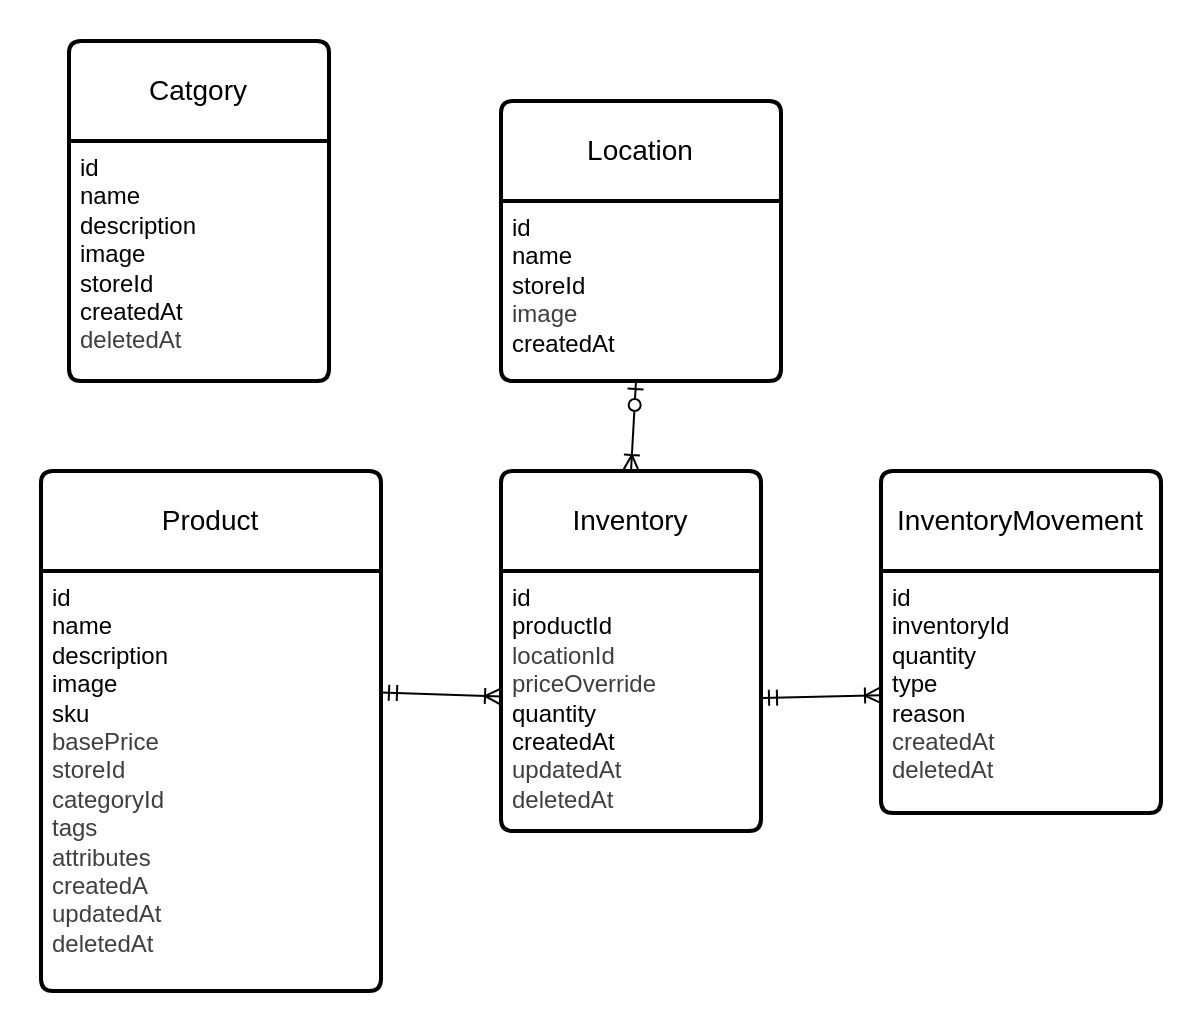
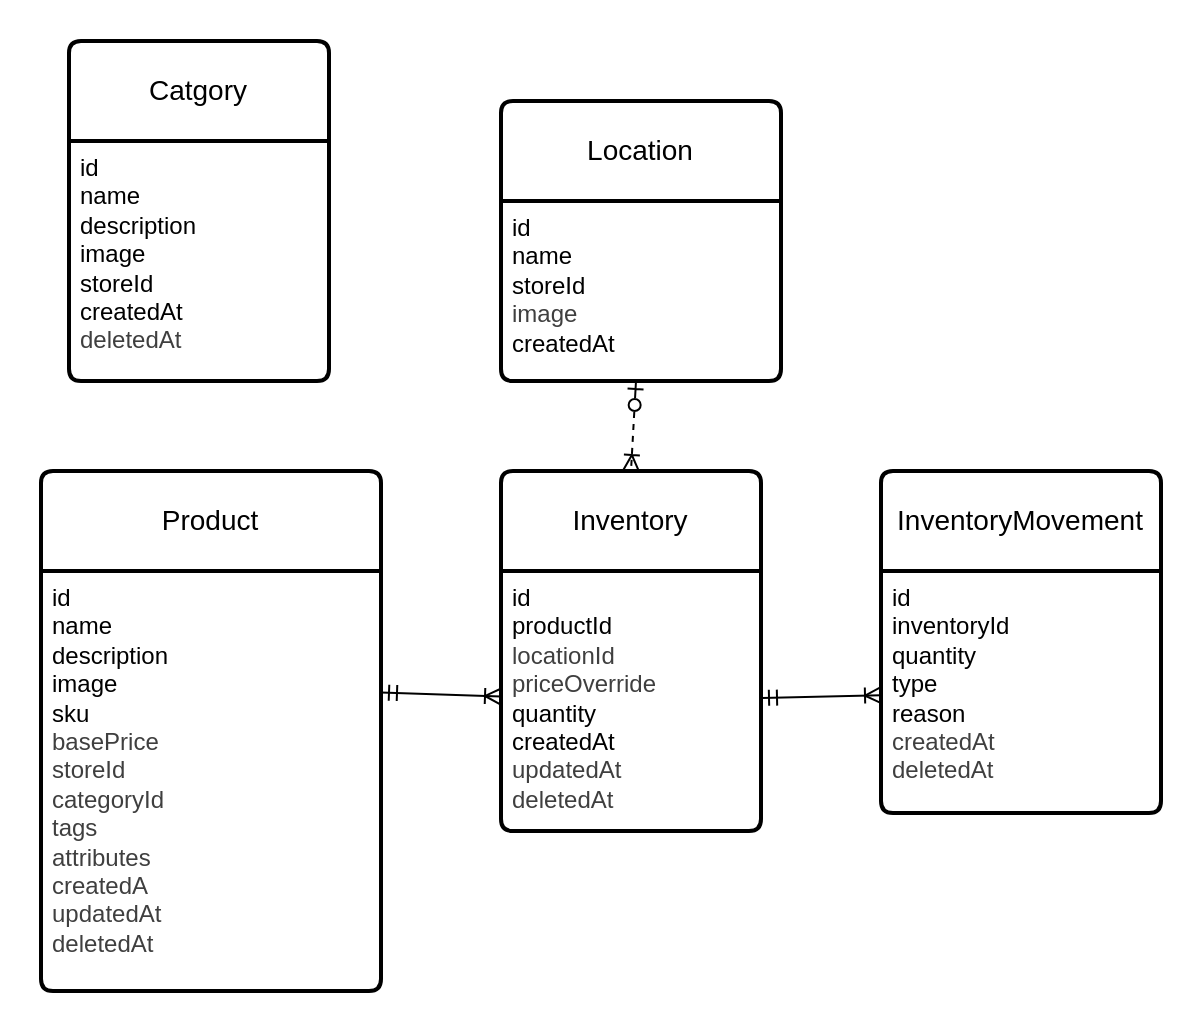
  <mxCell id="0" />
  <mxCell id="1" parent="0" />
  <mxCell id="2" value="Product" style="swimlane;childLayout=stackLayout;horizontal=1;startSize=50;horizontalStack=0;rounded=1;fontSize=14;fontStyle=0;strokeWidth=2;resizeParent=0;resizeLast=1;shadow=0;dashed=0;align=center;arcSize=4;whiteSpace=wrap;html=1;" parent="1" vertex="1"><mxGeometry x="20" y="235" width="170" height="260" as="geometry" /></mxCell>
  <mxCell id="3" value="id&lt;br&gt;name&lt;div&gt;&lt;div&gt;&lt;div&gt;description&lt;/div&gt;&lt;div&gt;image&lt;/div&gt;&lt;div&gt;sku&lt;/div&gt;&lt;div&gt;&lt;span style=&quot;color: rgb(63, 63, 63); background-color: transparent;&quot;&gt;basePrice&lt;/span&gt;&lt;/div&gt;&lt;div&gt;&lt;span style=&quot;color: rgb(63, 63, 63); background-color: transparent;&quot;&gt;storeId&lt;/span&gt;&lt;/div&gt;&lt;div&gt;&lt;span style=&quot;color: rgb(63, 63, 63); background-color: transparent;&quot;&gt;categoryId&lt;/span&gt;&lt;/div&gt;&lt;div&gt;&lt;span style=&quot;color: rgb(63, 63, 63); background-color: transparent;&quot;&gt;tags&lt;/span&gt;&lt;/div&gt;&lt;div&gt;&lt;span style=&quot;color: rgb(63, 63, 63); background-color: transparent;&quot;&gt;attributes&lt;/span&gt;&lt;/div&gt;&lt;div&gt;&lt;span style=&quot;color: rgb(63, 63, 63); background-color: transparent;&quot;&gt;createdA&lt;/span&gt;&lt;/div&gt;&lt;div&gt;&lt;span style=&quot;color: rgb(63, 63, 63); background-color: transparent;&quot;&gt;updatedAt&lt;/span&gt;&lt;/div&gt;&lt;div&gt;&lt;span style=&quot;color: rgb(63, 63, 63); background-color: transparent;&quot;&gt;deletedAt&lt;/span&gt;&lt;/div&gt;&lt;/div&gt;&lt;/div&gt;" style="align=left;strokeColor=none;fillColor=none;spacingLeft=4;fontSize=12;verticalAlign=top;resizable=0;rotatable=0;part=1;html=1;" parent="2" vertex="1"><mxGeometry y="50" width="170" height="210" as="geometry" /></mxCell>
  <mxCell id="4" value="Catgory" style="swimlane;childLayout=stackLayout;horizontal=1;startSize=50;horizontalStack=0;rounded=1;fontSize=14;fontStyle=0;strokeWidth=2;resizeParent=0;resizeLast=1;shadow=0;dashed=0;align=center;arcSize=4;whiteSpace=wrap;html=1;" parent="1" vertex="1"><mxGeometry x="34" y="20" width="130" height="170" as="geometry" /></mxCell>
  <mxCell id="5" value="id&lt;br&gt;name&lt;div&gt;description&lt;/div&gt;&lt;div&gt;image&lt;/div&gt;&lt;div&gt;&lt;span style=&quot;background-color: transparent;&quot;&gt;storeId&lt;/span&gt;&lt;/div&gt;&lt;div&gt;&lt;span style=&quot;background-color: transparent;&quot;&gt;createdAt&lt;/span&gt;&lt;/div&gt;&lt;div&gt;&lt;span style=&quot;color: rgb(63, 63, 63); background-color: transparent;&quot;&gt;deletedAt&lt;/span&gt;&lt;/div&gt;" style="align=left;strokeColor=none;fillColor=none;spacingLeft=4;fontSize=12;verticalAlign=top;resizable=0;rotatable=0;part=1;html=1;" parent="4" vertex="1"><mxGeometry y="50" width="130" height="120" as="geometry" /></mxCell>
  <mxCell id="6" value="Location" style="swimlane;childLayout=stackLayout;horizontal=1;startSize=50;horizontalStack=0;rounded=1;fontSize=14;fontStyle=0;strokeWidth=2;resizeParent=0;resizeLast=1;shadow=0;dashed=0;align=center;arcSize=4;whiteSpace=wrap;html=1;" parent="1" vertex="1"><mxGeometry x="250" y="50" width="140" height="140" as="geometry" /></mxCell>
  <mxCell id="7" value="id&lt;br&gt;name&lt;div&gt;&lt;span style=&quot;background-color: transparent;&quot;&gt;storeId&lt;/span&gt;&lt;/div&gt;&lt;div&gt;&lt;span style=&quot;color: rgb(63, 63, 63); background-color: transparent;&quot;&gt;image&lt;/span&gt;&lt;/div&gt;&lt;div&gt;&lt;span style=&quot;background-color: transparent;&quot;&gt;createdAt&lt;/span&gt;&lt;/div&gt;" style="align=left;strokeColor=none;fillColor=none;spacingLeft=4;fontSize=12;verticalAlign=top;resizable=0;rotatable=0;part=1;html=1;" parent="6" vertex="1"><mxGeometry y="50" width="140" height="90" as="geometry" /></mxCell>
  <mxCell id="8" value="Inventory" style="swimlane;childLayout=stackLayout;horizontal=1;startSize=50;horizontalStack=0;rounded=1;fontSize=14;fontStyle=0;strokeWidth=2;resizeParent=0;resizeLast=1;shadow=0;dashed=0;align=center;arcSize=4;whiteSpace=wrap;html=1;" parent="1" vertex="1"><mxGeometry x="250" y="235" width="130" height="180" as="geometry" /></mxCell>
  <mxCell id="9" value="id&lt;br&gt;&lt;div&gt;&lt;font color=&quot;#000000&quot;&gt;productId&lt;/font&gt;&lt;/div&gt;&lt;div&gt;&lt;span style=&quot;color: rgb(63, 63, 63); background-color: transparent;&quot;&gt;locationId&lt;/span&gt;&lt;/div&gt;&lt;div&gt;&lt;span style=&quot;color: rgb(63, 63, 63); background-color: transparent;&quot;&gt;priceOverride&lt;/span&gt;&lt;/div&gt;&lt;div&gt;quantity&lt;/div&gt;&lt;div&gt;&lt;span style=&quot;background-color: transparent;&quot;&gt;createdAt&lt;/span&gt;&lt;/div&gt;&lt;div&gt;&lt;span style=&quot;color: rgb(63, 63, 63);&quot;&gt;updatedAt&lt;/span&gt;&lt;span style=&quot;background-color: transparent;&quot;&gt;&lt;/span&gt;&lt;/div&gt;&lt;div&gt;&lt;span style=&quot;color: rgb(63, 63, 63); background-color: transparent;&quot;&gt;deletedAt&lt;/span&gt;&lt;/div&gt;" style="align=left;strokeColor=none;fillColor=none;spacingLeft=4;fontSize=12;verticalAlign=top;resizable=0;rotatable=0;part=1;html=1;" parent="8" vertex="1"><mxGeometry y="50" width="130" height="130" as="geometry" /></mxCell>
  <mxCell id="10" value="InventoryMovement" style="swimlane;childLayout=stackLayout;horizontal=1;startSize=50;horizontalStack=0;rounded=1;fontSize=14;fontStyle=0;strokeWidth=2;resizeParent=0;resizeLast=1;shadow=0;dashed=0;align=center;arcSize=4;whiteSpace=wrap;html=1;" parent="1" vertex="1"><mxGeometry x="440" y="235" width="140" height="171" as="geometry" /></mxCell>
  <mxCell id="11" value="id&lt;br&gt;&lt;div&gt;&lt;font color=&quot;#000000&quot;&gt;inventoryId&lt;/font&gt;&lt;/div&gt;&lt;div&gt;&lt;font color=&quot;#000000&quot;&gt;quantity&lt;/font&gt;&lt;/div&gt;&lt;div&gt;&lt;font color=&quot;#000000&quot;&gt;type&lt;/font&gt;&lt;/div&gt;&lt;div&gt;&lt;font color=&quot;#000000&quot;&gt;reason&lt;/font&gt;&lt;/div&gt;&lt;div&gt;&lt;span style=&quot;color: rgb(63, 63, 63); background-color: transparent;&quot;&gt;createdAt&lt;/span&gt;&lt;/div&gt;&lt;div&gt;&lt;span style=&quot;color: rgb(63, 63, 63); background-color: transparent;&quot;&gt;deletedAt&lt;/span&gt;&lt;/div&gt;" style="align=left;strokeColor=none;fillColor=none;spacingLeft=4;fontSize=12;verticalAlign=top;resizable=0;rotatable=0;part=1;html=1;" parent="10" vertex="1"><mxGeometry y="50" width="140" height="121" as="geometry" /></mxCell>
  <mxCell id="12" style="edgeStyle=none;html=1;startArrow=ERmandOne;startFill=0;endArrow=ERoneToMany;endFill=0;" parent="1" target="9" edge="1"><mxGeometry relative="1" as="geometry"><mxPoint x="190" y="345.69" as="sourcePoint" /><mxPoint x="250" y="327.119" as="targetPoint" /></mxGeometry></mxCell>
  <mxCell id="13" style="edgeStyle=none;html=1;startArrow=ERmandOne;startFill=0;endArrow=ERoneToMany;endFill=0;" parent="1" source="9" target="11" edge="1"><mxGeometry relative="1" as="geometry"><mxPoint x="380" y="332" as="sourcePoint" /><mxPoint x="460" y="332" as="targetPoint" /></mxGeometry></mxCell>
- <mxCell id="14" style="edgeStyle=none;html=1;entryX=0.5;entryY=0;entryDx=0;entryDy=0;endArrow=ERoneToMany;endFill=0;startArrow=ERzeroToOne;startFill=0;" parent="1" source="7" target="8" edge="1"><mxGeometry relative="1" as="geometry" /></mxCell>
+ <mxCell id="14" style="edgeStyle=none;html=1;entryX=0.5;entryY=0;entryDx=0;entryDy=0;endArrow=ERoneToMany;endFill=0;startArrow=ERzeroToOne;startFill=0;dashed=1;" parent="1" source="7" target="8" edge="1"><mxGeometry relative="1" as="geometry" /></mxCell>
